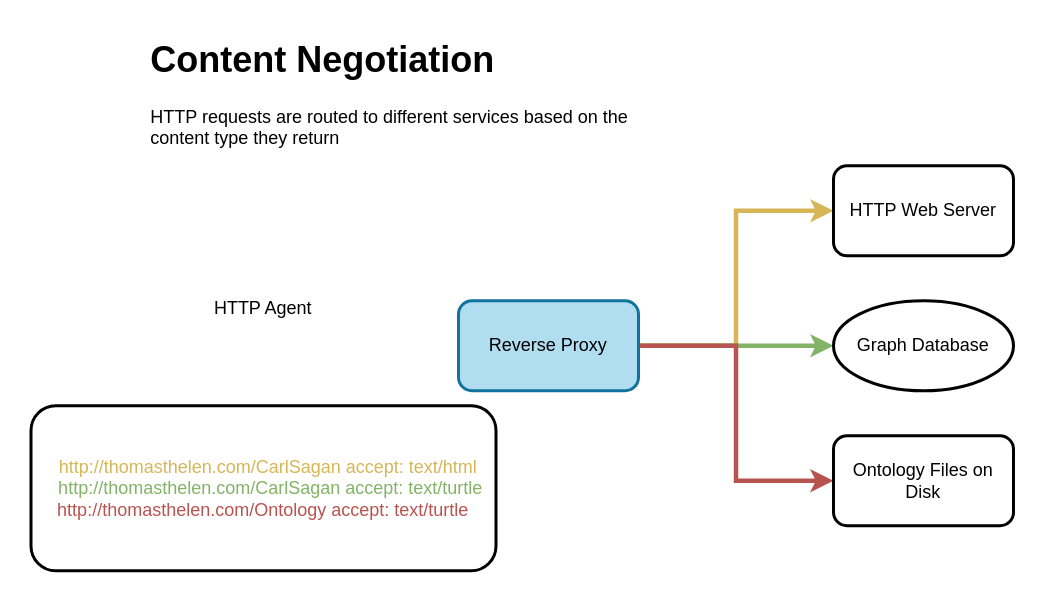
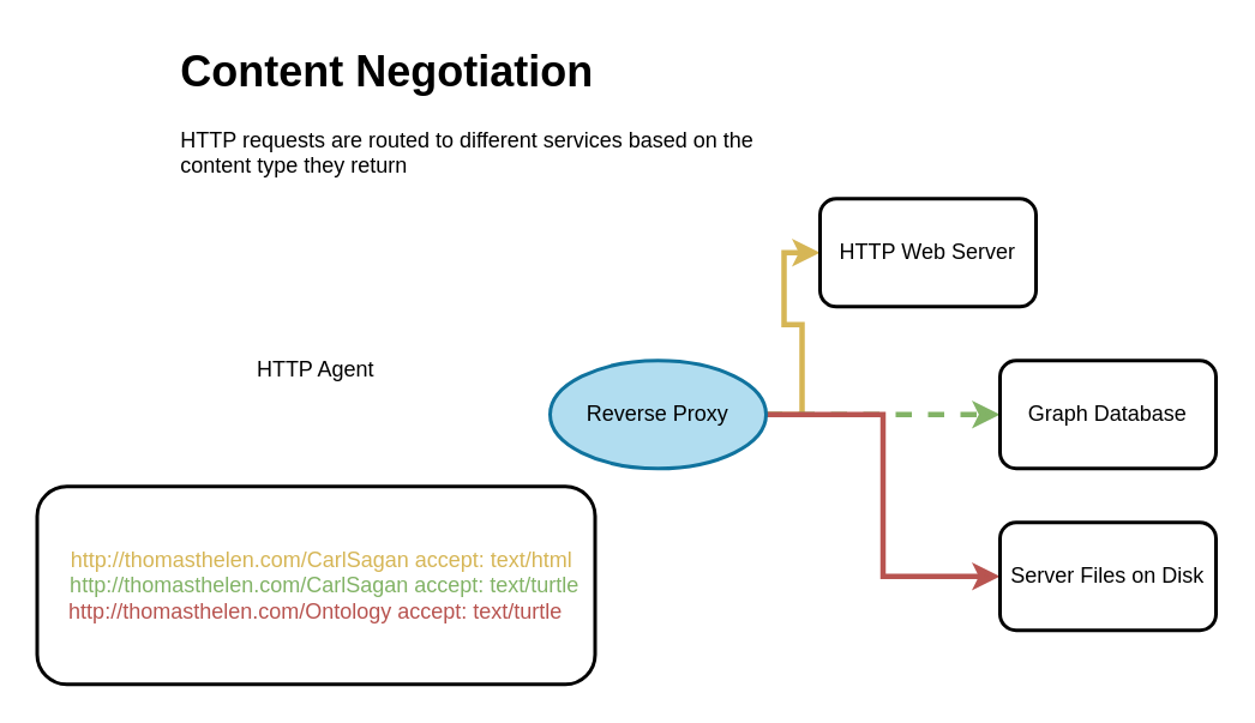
  <mxCell id="0" />
  <mxCell id="1" parent="0" />
  <mxCell id="2" style="edgeStyle=orthogonalEdgeStyle;rounded=0;orthogonalLoop=1;jettySize=auto;html=1;exitX=1;exitY=0.5;exitDx=0;exitDy=0;entryX=0;entryY=0.5;entryDx=0;entryDy=0;fillColor=#fff2cc;strokeColor=#d6b656;strokeWidth=3;" edge="1" parent="1" source="5" target="6"><mxGeometry relative="1" as="geometry" /></mxCell>
- <mxCell id="3" style="edgeStyle=orthogonalEdgeStyle;rounded=0;orthogonalLoop=1;jettySize=auto;html=1;exitX=1;exitY=0.5;exitDx=0;exitDy=0;fillColor=#d5e8d4;strokeColor=#82b366;strokeWidth=3;" edge="1" parent="1" source="5" target="8"><mxGeometry relative="1" as="geometry" /></mxCell>
+ <mxCell id="3" style="edgeStyle=orthogonalEdgeStyle;rounded=0;orthogonalLoop=1;jettySize=auto;html=1;exitX=1;exitY=0.5;exitDx=0;exitDy=0;fillColor=#d5e8d4;strokeColor=#82b366;strokeWidth=3;dashed=1;" edge="1" parent="1" source="5" target="8"><mxGeometry relative="1" as="geometry" /></mxCell>
  <mxCell id="4" style="edgeStyle=orthogonalEdgeStyle;rounded=0;orthogonalLoop=1;jettySize=auto;html=1;exitX=1;exitY=0.5;exitDx=0;exitDy=0;entryX=0;entryY=0.5;entryDx=0;entryDy=0;fillColor=#f8cecc;strokeColor=#b85450;strokeWidth=3;" edge="1" parent="1" source="5" target="9"><mxGeometry relative="1" as="geometry" /></mxCell>
- <mxCell id="5" value="Reverse Proxy" style="rounded=1;whiteSpace=wrap;html=1;fillColor=#b1ddf0;strokeColor=#10739e;glass=0;shadow=0;strokeWidth=2;" vertex="1" parent="1"><mxGeometry x="305" y="200" width="120" height="60" as="geometry" /></mxCell>
- <mxCell id="6" value="HTTP Web Server" style="rounded=1;whiteSpace=wrap;html=1;strokeWidth=2;" vertex="1" parent="1"><mxGeometry x="555" y="110" width="120" height="60" as="geometry" /></mxCell>
+ <mxCell id="5" value="Reverse Proxy" style="ellipse;whiteSpace=wrap;html=1;fillColor=#b1ddf0;strokeColor=#10739e;glass=0;shadow=0;strokeWidth=2;" vertex="1" parent="1"><mxGeometry x="305" y="200" width="120" height="60" as="geometry" /></mxCell>
+ <mxCell id="6" value="HTTP Web Server" style="rounded=1;whiteSpace=wrap;html=1;strokeWidth=2;" vertex="1" parent="1"><mxGeometry x="455" y="110" width="120" height="60" as="geometry" /></mxCell>
  <mxCell id="7" value="&lt;font color=&quot;#d6b656&quot;&gt;&amp;nbsp; http://thomasthelen.com/CarlSagan accept: text/html&lt;br&gt;&lt;/font&gt;&lt;font color=&quot;#82b366&quot;&gt;&amp;nbsp; &amp;nbsp;http://thomasthelen.com/CarlSagan accept: text/turtle&lt;br&gt;&lt;/font&gt;&lt;font color=&quot;#b85450&quot;&gt;http://thomasthelen.com/Ontology accept: text/turtle&lt;/font&gt;" style="rounded=1;whiteSpace=wrap;html=1;strokeWidth=2;" vertex="1" parent="1"><mxGeometry x="20" y="270" width="310" height="110" as="geometry" /></mxCell>
- <mxCell id="8" value="Graph Database" style="ellipse;whiteSpace=wrap;html=1;strokeWidth=2;" vertex="1" parent="1"><mxGeometry x="555" y="200" width="120" height="60" as="geometry" /></mxCell>
- <mxCell id="9" value="Ontology Files on Disk" style="rounded=1;whiteSpace=wrap;html=1;strokeWidth=2;" vertex="1" parent="1"><mxGeometry x="555" y="290" width="120" height="60" as="geometry" /></mxCell>
+ <mxCell id="8" value="Graph Database" style="rounded=1;whiteSpace=wrap;html=1;strokeWidth=2;" vertex="1" parent="1"><mxGeometry x="555" y="200" width="120" height="60" as="geometry" /></mxCell>
+ <mxCell id="9" value="Server Files on Disk" style="rounded=1;whiteSpace=wrap;html=1;strokeWidth=2;" vertex="1" parent="1"><mxGeometry x="555" y="290" width="120" height="60" as="geometry" /></mxCell>
  <mxCell id="10" value="HTTP Agent" style="text;html=1;strokeColor=none;fillColor=none;align=center;verticalAlign=middle;whiteSpace=wrap;rounded=0;strokeWidth=1;" vertex="1" parent="1"><mxGeometry x="115" y="190" width="120" height="30" as="geometry" /></mxCell>
  <mxCell id="11" value="&lt;h1&gt;Content Negotiation&lt;/h1&gt;&lt;p&gt;HTTP requests are routed to different services based on the content type they return&lt;/p&gt;" style="text;html=1;strokeColor=none;fillColor=none;spacing=5;spacingTop=-20;whiteSpace=wrap;overflow=hidden;rounded=0;" vertex="1" parent="1"><mxGeometry x="95" y="20" width="340" height="90" as="geometry" /></mxCell>
